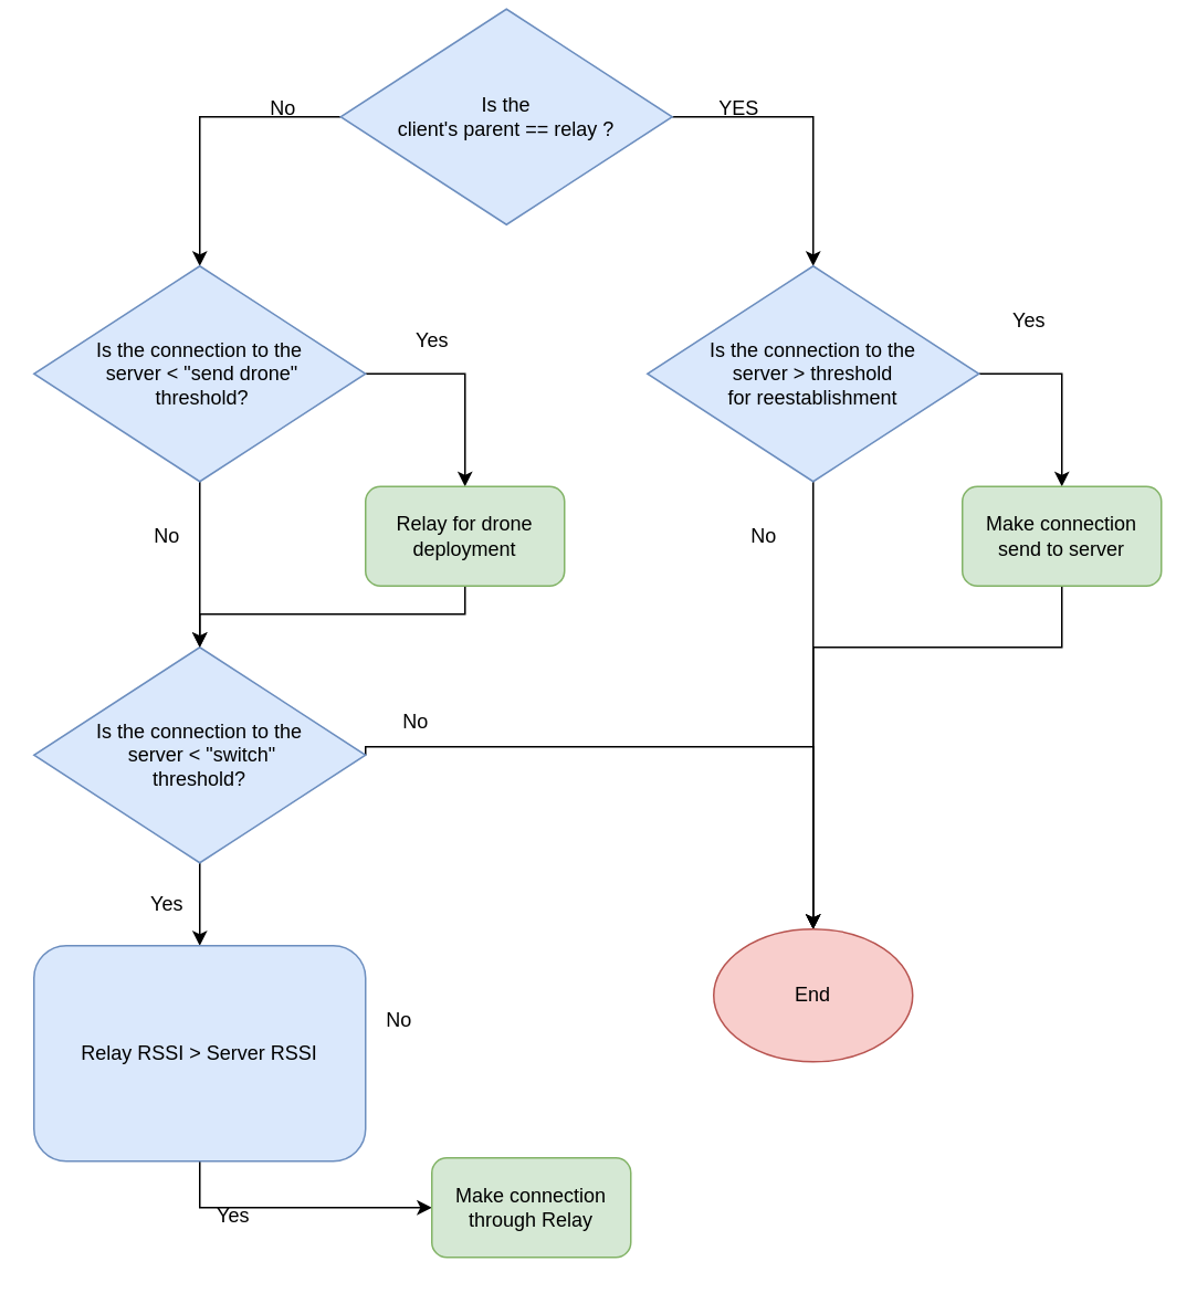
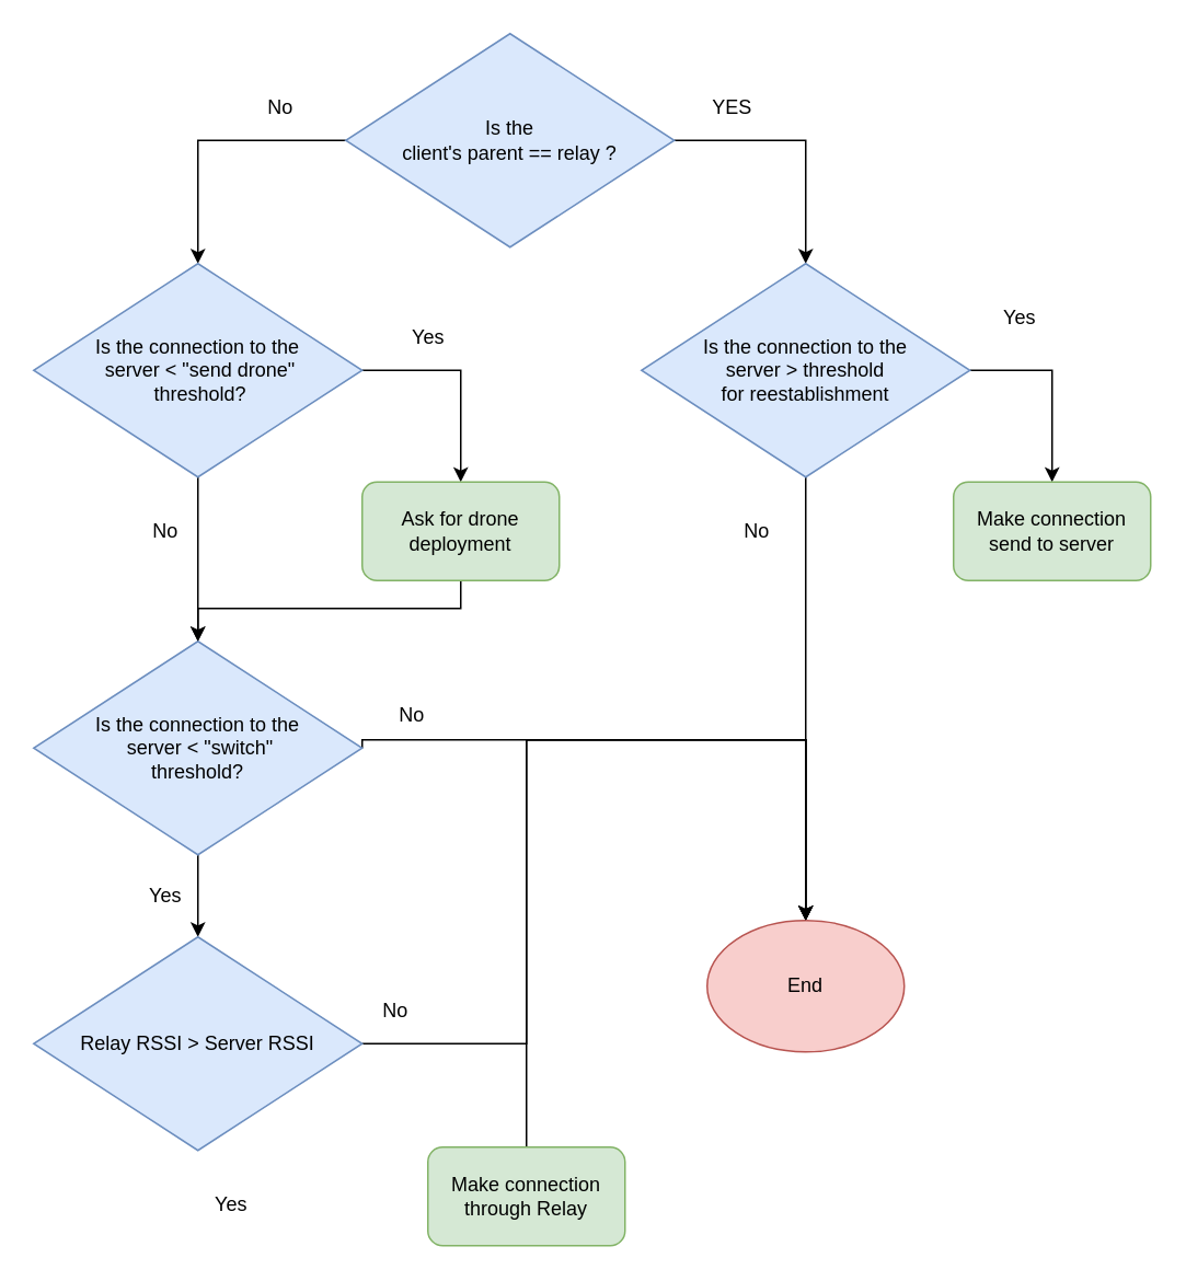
  <mxCell id="0" />
  <mxCell id="1" parent="0" />
  <mxCell id="2" style="edgeStyle=orthogonalEdgeStyle;rounded=0;orthogonalLoop=1;jettySize=auto;html=1;exitX=1;exitY=0.5;exitDx=0;exitDy=0;" parent="1" source="4" target="7" edge="1"><mxGeometry relative="1" as="geometry" /></mxCell>
  <mxCell id="3" style="edgeStyle=orthogonalEdgeStyle;rounded=0;orthogonalLoop=1;jettySize=auto;html=1;exitX=0;exitY=0.5;exitDx=0;exitDy=0;entryX=0.5;entryY=0;entryDx=0;entryDy=0;" parent="1" source="4" target="11" edge="1"><mxGeometry relative="1" as="geometry" /></mxCell>
- <mxCell id="4" value="&lt;div&gt;Is the &lt;br&gt;&lt;/div&gt;&lt;div&gt;client's parent == relay ?&lt;/div&gt;" style="rhombus;whiteSpace=wrap;html=1;fillColor=#dae8fc;strokeColor=#6c8ebf;" parent="1" vertex="1"><mxGeometry x="205" y="5" width="200" height="130" as="geometry" /></mxCell>
+ <mxCell id="4" value="&lt;div&gt;Is the &lt;br&gt;&lt;/div&gt;&lt;div&gt;client's parent == relay ?&lt;/div&gt;" style="rhombus;whiteSpace=wrap;html=1;fillColor=#dae8fc;strokeColor=#6c8ebf;" parent="1" vertex="1"><mxGeometry x="210" y="20" width="200" height="130" as="geometry" /></mxCell>
  <mxCell id="5" style="edgeStyle=orthogonalEdgeStyle;rounded=0;orthogonalLoop=1;jettySize=auto;html=1;entryX=0.5;entryY=0;entryDx=0;entryDy=0;exitX=1;exitY=0.5;exitDx=0;exitDy=0;" parent="1" source="7" target="21" edge="1"><mxGeometry relative="1" as="geometry" /></mxCell>
  <mxCell id="6" style="edgeStyle=orthogonalEdgeStyle;rounded=0;orthogonalLoop=1;jettySize=auto;html=1;exitX=0.5;exitY=1;exitDx=0;exitDy=0;entryX=0.5;entryY=0;entryDx=0;entryDy=0;" parent="1" source="7" target="27" edge="1"><mxGeometry relative="1" as="geometry"><Array as="points"><mxPoint x="490" y="430" /><mxPoint x="490" y="430" /></Array></mxGeometry></mxCell>
  <mxCell id="7" value="&lt;div&gt;Is the connection to the &lt;br&gt;&lt;/div&gt;&lt;div&gt;server &amp;gt; threshold &lt;br&gt;&lt;/div&gt;&lt;div&gt;for reestablishment&lt;br&gt;&lt;/div&gt;" style="rhombus;whiteSpace=wrap;html=1;fillColor=#dae8fc;strokeColor=#6c8ebf;" parent="1" vertex="1"><mxGeometry x="390" y="160" width="200" height="130" as="geometry" /></mxCell>
  <mxCell id="8" value="YES" style="text;html=1;align=center;verticalAlign=middle;resizable=0;points=[];autosize=1;strokeColor=none;fillColor=none;" parent="1" vertex="1"><mxGeometry x="420" y="50" width="50" height="30" as="geometry" /></mxCell>
  <mxCell id="9" style="edgeStyle=orthogonalEdgeStyle;rounded=0;orthogonalLoop=1;jettySize=auto;html=1;entryX=0.5;entryY=0;entryDx=0;entryDy=0;" parent="1" source="11" target="15" edge="1"><mxGeometry relative="1" as="geometry" /></mxCell>
  <mxCell id="10" style="edgeStyle=orthogonalEdgeStyle;rounded=0;orthogonalLoop=1;jettySize=auto;html=1;entryX=0.5;entryY=0;entryDx=0;entryDy=0;" parent="1" source="11" target="19" edge="1"><mxGeometry relative="1" as="geometry"><mxPoint x="280" y="250" as="targetPoint" /><Array as="points"><mxPoint x="280" y="225" /></Array></mxGeometry></mxCell>
  <mxCell id="11" value="&lt;div&gt;Is the connection to the&lt;/div&gt;&lt;div&gt;&amp;nbsp;server &amp;lt; &quot;send drone&quot;&lt;/div&gt;&lt;div&gt;&amp;nbsp;threshold?&lt;br&gt;&lt;/div&gt;" style="rhombus;whiteSpace=wrap;html=1;fillColor=#dae8fc;strokeColor=#6c8ebf;" parent="1" vertex="1"><mxGeometry x="20" y="160" width="200" height="130" as="geometry" /></mxCell>
  <mxCell id="12" value="No" style="text;html=1;align=center;verticalAlign=middle;resizable=0;points=[];autosize=1;strokeColor=none;fillColor=none;" parent="1" vertex="1"><mxGeometry x="150" y="50" width="40" height="30" as="geometry" /></mxCell>
  <mxCell id="13" style="edgeStyle=orthogonalEdgeStyle;rounded=0;orthogonalLoop=1;jettySize=auto;html=1;entryX=0.5;entryY=0;entryDx=0;entryDy=0;exitX=0.5;exitY=1;exitDx=0;exitDy=0;" parent="1" source="15" target="25" edge="1"><mxGeometry relative="1" as="geometry" /></mxCell>
  <mxCell id="14" style="edgeStyle=orthogonalEdgeStyle;rounded=0;orthogonalLoop=1;jettySize=auto;html=1;exitX=1;exitY=0.5;exitDx=0;exitDy=0;" edge="1" parent="1" source="15"><mxGeometry relative="1" as="geometry"><mxPoint x="490" y="560" as="targetPoint" /><Array as="points"><mxPoint x="220" y="450" /><mxPoint x="490" y="450" /></Array></mxGeometry></mxCell>
  <mxCell id="15" value="Is the connection to the&lt;div&gt;&amp;nbsp;server &amp;lt; &quot;switch&quot; &lt;br&gt;&lt;/div&gt;&lt;div&gt;threshold?&lt;br&gt;&lt;/div&gt;" style="rhombus;whiteSpace=wrap;html=1;fillColor=#dae8fc;strokeColor=#6c8ebf;" parent="1" vertex="1"><mxGeometry x="20" y="390" width="200" height="130" as="geometry" /></mxCell>
  <mxCell id="16" value="No" style="text;html=1;align=center;verticalAlign=middle;resizable=0;points=[];autosize=1;strokeColor=none;fillColor=none;" parent="1" vertex="1"><mxGeometry x="80" y="308" width="40" height="30" as="geometry" /></mxCell>
  <mxCell id="17" style="edgeStyle=orthogonalEdgeStyle;rounded=0;orthogonalLoop=1;jettySize=auto;html=1;entryX=0.5;entryY=0;entryDx=0;entryDy=0;exitX=0.5;exitY=1;exitDx=0;exitDy=0;" parent="1" source="19" target="15" edge="1"><mxGeometry relative="1" as="geometry"><mxPoint x="280" y="380" as="sourcePoint" /><Array as="points"><mxPoint x="280" y="370" /><mxPoint x="120" y="370" /></Array></mxGeometry></mxCell>
  <mxCell id="18" value="Yes" style="text;html=1;align=center;verticalAlign=middle;resizable=0;points=[];autosize=1;strokeColor=none;fillColor=none;" parent="1" vertex="1"><mxGeometry x="240" y="190" width="40" height="30" as="geometry" /></mxCell>
- <mxCell id="19" value="Relay for drone deployment" style="rounded=1;whiteSpace=wrap;html=1;fillColor=#d5e8d4;strokeColor=#82b366;" parent="1" vertex="1"><mxGeometry x="220" y="293" width="120" height="60" as="geometry" /></mxCell>
- <mxCell id="20" style="edgeStyle=orthogonalEdgeStyle;rounded=0;orthogonalLoop=1;jettySize=auto;html=1;entryX=0.5;entryY=0;entryDx=0;entryDy=0;exitX=0.5;exitY=1;exitDx=0;exitDy=0;" parent="1" source="21" target="27" edge="1"><mxGeometry relative="1" as="geometry"><mxPoint x="500" y="560" as="targetPoint" /><Array as="points"><mxPoint x="640" y="390" /><mxPoint x="490" y="390" /></Array></mxGeometry></mxCell>
+ <mxCell id="19" value="Ask for drone deployment" style="rounded=1;whiteSpace=wrap;html=1;fillColor=#d5e8d4;strokeColor=#82b366;" parent="1" vertex="1"><mxGeometry x="220" y="293" width="120" height="60" as="geometry" /></mxCell>
  <mxCell id="21" value="Make connection send to server" style="rounded=1;whiteSpace=wrap;html=1;fillColor=#d5e8d4;strokeColor=#82b366;" parent="1" vertex="1"><mxGeometry x="580" y="293" width="120" height="60" as="geometry" /></mxCell>
  <mxCell id="22" value="Yes" style="text;html=1;align=center;verticalAlign=middle;resizable=0;points=[];autosize=1;strokeColor=none;fillColor=none;" parent="1" vertex="1"><mxGeometry x="600" y="178" width="40" height="30" as="geometry" /></mxCell>
- <mxCell id="23" style="edgeStyle=orthogonalEdgeStyle;rounded=0;orthogonalLoop=1;jettySize=auto;html=1;entryX=0;entryY=0.5;entryDx=0;entryDy=0;exitX=0.5;exitY=1;exitDx=0;exitDy=0;" parent="1" source="25" target="30" edge="1"><mxGeometry relative="1" as="geometry" /></mxCell>
- <mxCell id="25" value="&lt;div&gt;Relay RSSI &amp;gt; Server RSSI &lt;/div&gt;" style="whiteSpace=wrap;html=1;fillColor=#dae8fc;strokeColor=#6c8ebf;rounded=1;" parent="1" vertex="1"><mxGeometry x="20" y="570" width="200" height="130" as="geometry" /></mxCell>
+ <mxCell id="24" style="edgeStyle=orthogonalEdgeStyle;rounded=0;orthogonalLoop=1;jettySize=auto;html=1;exitX=1;exitY=0.5;exitDx=0;exitDy=0;entryX=0.5;entryY=0;entryDx=0;entryDy=0;" edge="1" parent="1" source="25" target="27"><mxGeometry relative="1" as="geometry"><mxPoint x="490" y="550" as="targetPoint" /><Array as="points"><mxPoint x="320" y="635" /><mxPoint x="320" y="450" /><mxPoint x="490" y="450" /></Array></mxGeometry></mxCell>
+ <mxCell id="25" value="&lt;div&gt;Relay RSSI &amp;gt; Server RSSI &lt;/div&gt;" style="rhombus;whiteSpace=wrap;html=1;fillColor=#dae8fc;strokeColor=#6c8ebf;" parent="1" vertex="1"><mxGeometry x="20" y="570" width="200" height="130" as="geometry" /></mxCell>
  <mxCell id="26" value="Yes" style="text;html=1;align=center;verticalAlign=middle;resizable=0;points=[];autosize=1;strokeColor=none;fillColor=none;" parent="1" vertex="1"><mxGeometry x="80" y="530" width="40" height="30" as="geometry" /></mxCell>
  <mxCell id="27" value="End" style="ellipse;whiteSpace=wrap;html=1;fillColor=#f8cecc;strokeColor=#b85450;" parent="1" vertex="1"><mxGeometry x="430" y="560" width="120" height="80" as="geometry" /></mxCell>
  <mxCell id="28" value="No" style="text;html=1;align=center;verticalAlign=middle;resizable=0;points=[];autosize=1;strokeColor=none;fillColor=none;" parent="1" vertex="1"><mxGeometry x="440" y="308" width="40" height="30" as="geometry" /></mxCell>
+ <mxCell id="29" style="edgeStyle=orthogonalEdgeStyle;rounded=0;orthogonalLoop=1;jettySize=auto;html=1;entryX=0.5;entryY=0;entryDx=0;entryDy=0;exitX=0.5;exitY=0;exitDx=0;exitDy=0;anchorPointDirection=1;jumpSize=6;" edge="1" parent="1" source="30" target="27"><mxGeometry relative="1" as="geometry"><Array as="points"><mxPoint x="320" y="450" /><mxPoint x="490" y="450" /></Array></mxGeometry></mxCell>
  <mxCell id="30" value="Make connection through Relay" style="rounded=1;whiteSpace=wrap;html=1;fillColor=#d5e8d4;strokeColor=#82b366;" parent="1" vertex="1"><mxGeometry x="260" y="698" width="120" height="60" as="geometry" /></mxCell>
  <mxCell id="31" value="Yes" style="text;html=1;align=center;verticalAlign=middle;resizable=0;points=[];autosize=1;strokeColor=none;fillColor=none;" parent="1" vertex="1"><mxGeometry x="120" y="718" width="40" height="30" as="geometry" /></mxCell>
  <mxCell id="32" value="No" style="text;html=1;align=center;verticalAlign=middle;resizable=0;points=[];autosize=1;strokeColor=none;fillColor=none;" parent="1" vertex="1"><mxGeometry x="230" y="420" width="40" height="30" as="geometry" /></mxCell>
  <mxCell id="33" value="No" style="text;html=1;align=center;verticalAlign=middle;resizable=0;points=[];autosize=1;strokeColor=none;fillColor=none;" vertex="1" parent="1"><mxGeometry x="220" y="600" width="40" height="30" as="geometry" /></mxCell>
